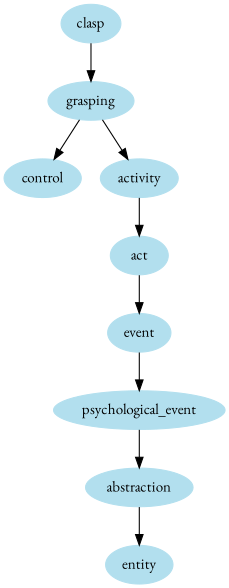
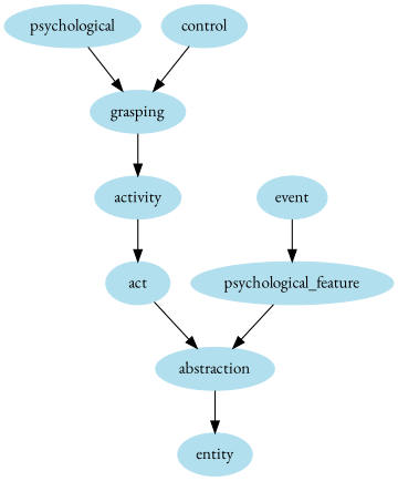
  digraph {
    fontname="EB Garamond"
    node [color=lightblue2 fontname="EB Garamond" style=filled]
    edge [fontname="EB Garamond"]
-   clasp
+   clasp [label=psychological]
    grasping
    control
    activity
    act
    event
-   psychological_feature [label=psychological_event]
+   psychological_feature
    abstraction
    entity
    clasp -> grasping
-   grasping -> control
+   control -> grasping
    grasping -> activity
    activity -> act
-   act -> event
+   act -> abstraction
    event -> psychological_feature
    psychological_feature -> abstraction
    abstraction -> entity
  }
